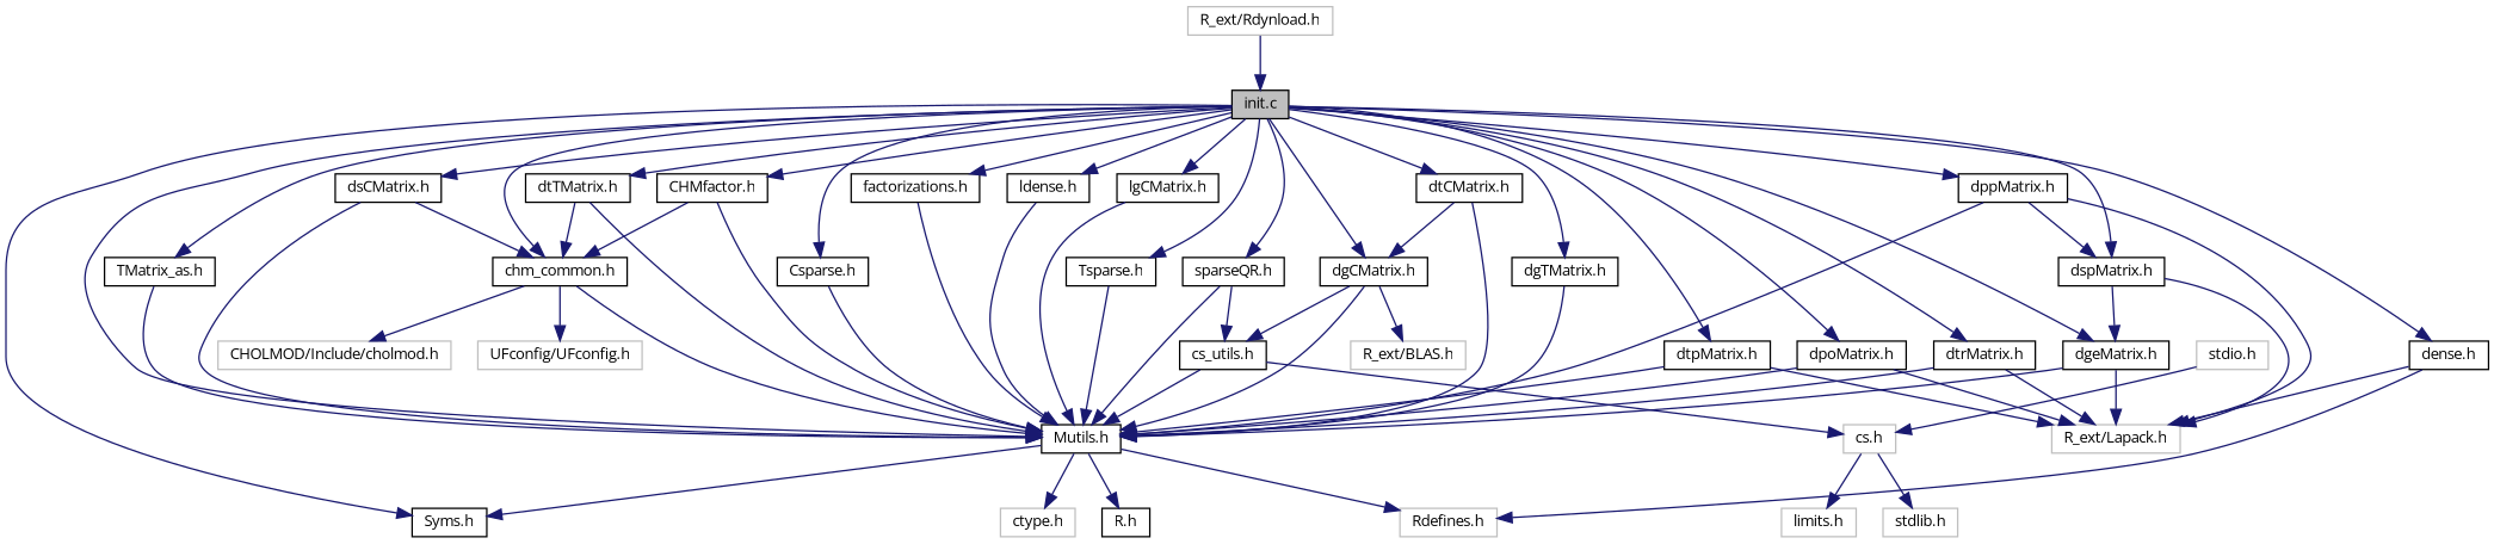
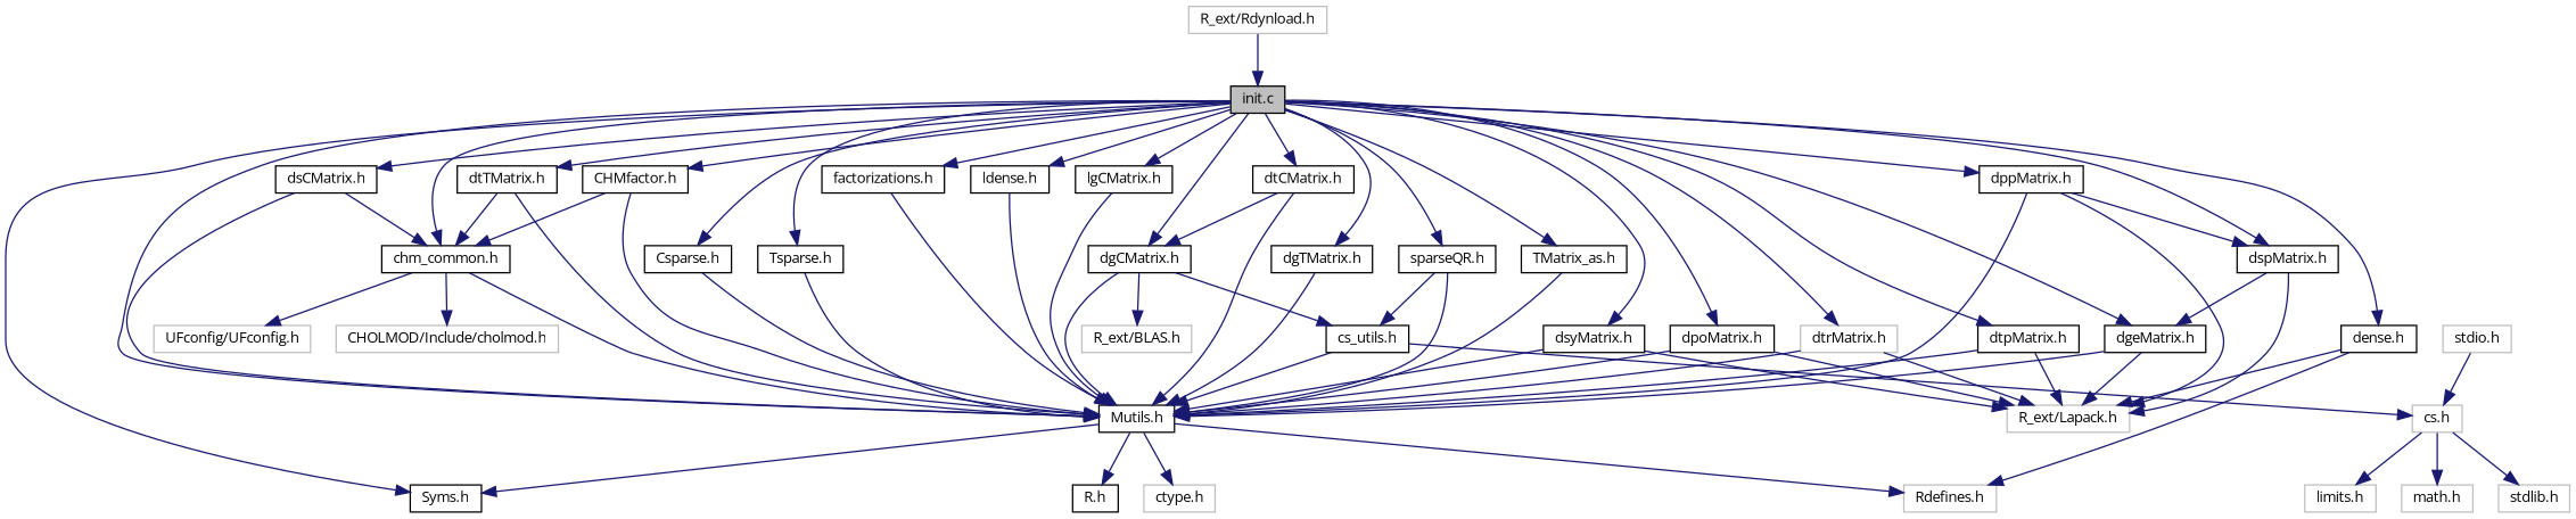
  digraph {
    fontname="Open Sans"
    node [color=black fillcolor=white fontname="Open Sans" fontsize=10 shape=record style=filled]
    edge [color=midnightblue fontname="Open Sans" fontsize=10 labelfontname="FreeSans.ttf" labelfontsize=10 style=solid]
    n1 [fillcolor=grey75 fontcolor=black height=0.2 label="init.c" width=0.4]
    n2 [height=0.2 label="Mutils.h" width=0.4]
    n3 [height=0.2 label="Syms.h" width=0.4]
    n4 [height=0.2 label="chm_common.h" width=0.4]
    n5 [height=0.2 label="CHMfactor.h" width=0.4]
    n6 [height=0.2 label="Csparse.h" width=0.4]
    n7 [height=0.2 label="Tsparse.h" width=0.4]
    n8 [height=0.2 label="dense.h" width=0.4]
    n9 [height=0.2 label="dgCMatrix.h" width=0.4]
    n10 [height=0.2 label="dgTMatrix.h" width=0.4]
    n11 [height=0.2 label="dgeMatrix.h" width=0.4]
    n12 [height=0.2 label="dpoMatrix.h" width=0.4]
    n13 [height=0.2 label="dppMatrix.h" width=0.4]
    n14 [height=0.2 label="dspMatrix.h" width=0.4]
    n15 [height=0.2 label="dsCMatrix.h" width=0.4]
    n16 [height=0.2 label="TMatrix_as.h" width=0.4]
+   n17 [height=0.2 label="dsyMatrix.h" width=0.4]
    n18 [height=0.2 label="dtCMatrix.h" width=0.4]
    n19 [height=0.2 label="dtTMatrix.h" width=0.4]
-   n20 [height=0.2 label="dtrMatrix.h" width=0.4]
+   n20 [color=grey75 height=0.2 label="dtrMatrix.h" width=0.4]
    n21 [height=0.2 label="dtpMatrix.h" width=0.4]
    n22 [height=0.2 label="factorizations.h" width=0.4]
    n23 [height=0.2 label="ldense.h" width=0.4]
    n24 [height=0.2 label="lgCMatrix.h" width=0.4]
    n25 [height=0.2 label="sparseQR.h" width=0.4]
    n26 [color=grey75 height=0.2 label="ctype.h" width=0.4]
    n27 [height=0.2 label="R.h" width=0.4]
    n28 [color=grey75 height=0.2 label="Rdefines.h" width=0.4]
    n29 [color=grey75 height=0.2 label="UFconfig/UFconfig.h" width=0.4]
    n30 [color=grey75 height=0.2 label="CHOLMOD/Include/cholmod.h" width=0.4]
    n31 [color=grey75 height=0.2 label="R_ext/Lapack.h" width=0.4]
    n32 [color=grey75 height=0.2 label="R_ext/BLAS.h" width=0.4]
    n33 [height=0.2 label="cs_utils.h" width=0.4]
    n34 [color=grey75 height=0.2 label="R_ext/Rdynload.h" width=0.4]
    n35 [color=grey75 height=0.2 label="cs.h" width=0.4]
    n36 [color=grey75 height=0.2 label="stdlib.h" width=0.4]
    n37 [color=grey75 height=0.2 label="limits.h" width=0.4]
+   n38 [color=grey75 height=0.2 label="math.h" width=0.4]
    n39 [color=grey75 height=0.2 label="stdio.h" width=0.4]
    n1 -> n2
    n1 -> n3
    n1 -> n4
    n1 -> n5
    n1 -> n6
    n1 -> n7
    n1 -> n8
    n1 -> n9
    n1 -> n10
    n1 -> n11
    n1 -> n12
    n1 -> n13
    n1 -> n14
    n1 -> n15
    n1 -> n16
+   n1 -> n17
    n1 -> n18
    n1 -> n19
    n1 -> n20
    n1 -> n21
    n1 -> n22
    n1 -> n23
    n1 -> n24
    n1 -> n25
    n2 -> n3
    n2 -> n26
    n2 -> n27
    n2 -> n28
    n4 -> n2
    n4 -> n29
    n4 -> n30
    n5 -> n2
    n5 -> n4
    n6 -> n2
    n7 -> n2
    n8 -> n28
    n8 -> n31
    n9 -> n2
    n9 -> n32
    n9 -> n33
    n10 -> n2
    n11 -> n2
    n11 -> n31
    n12 -> n2
    n12 -> n31
    n13 -> n2
    n13 -> n14
    n13 -> n31
    n14 -> n11
    n14 -> n31
    n15 -> n2
    n15 -> n4
    n16 -> n2
+   n17 -> n2
+   n17 -> n31
    n18 -> n2
    n18 -> n9
    n19 -> n2
    n19 -> n4
    n20 -> n2
    n20 -> n31
    n21 -> n2
    n21 -> n31
    n22 -> n2
    n23 -> n2
    n24 -> n2
    n25 -> n2
    n25 -> n33
    n33 -> n2
    n33 -> n35
    n34 -> n1
    n35 -> n36
    n35 -> n37
+   n35 -> n38
    n39 -> n35
  }
